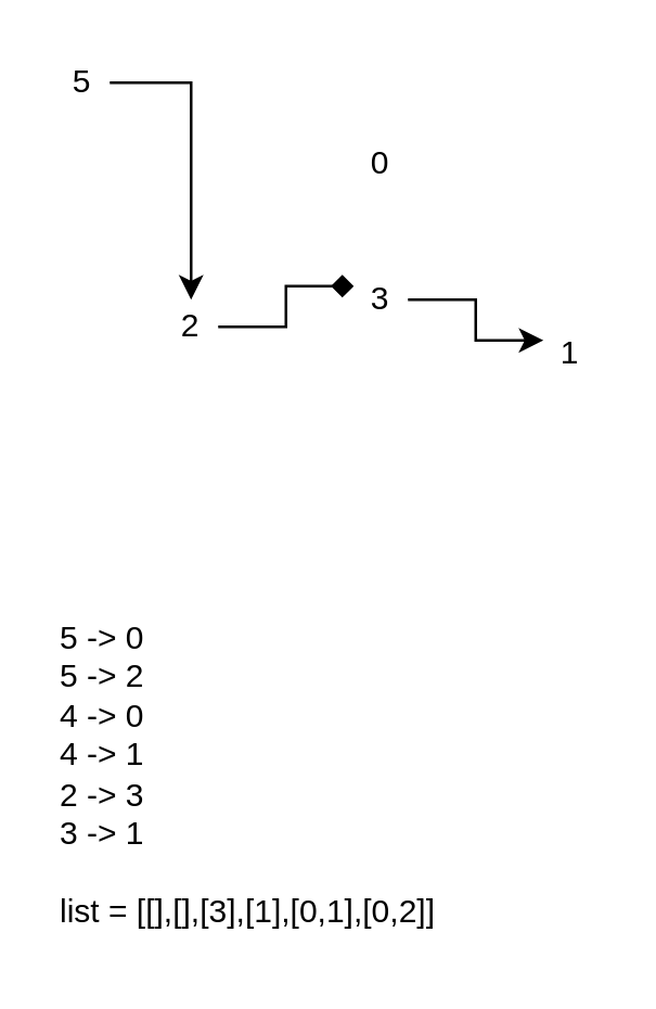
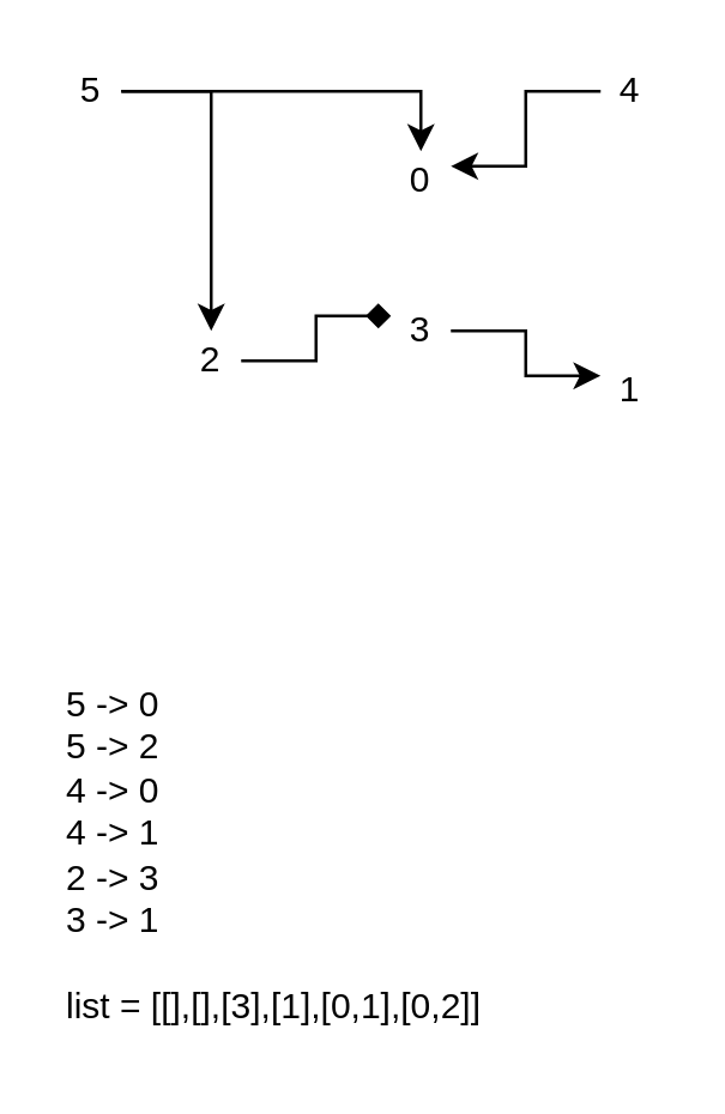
  <mxCell id="0" />
  <mxCell id="1" parent="0" />
  <mxCell id="2" style="edgeStyle=orthogonalEdgeStyle;rounded=0;orthogonalLoop=1;jettySize=auto;html=1;entryX=0.5;entryY=0;entryDx=0;entryDy=0;" edge="1" parent="1" source="4" target="6"><mxGeometry relative="1" as="geometry" /></mxCell>
+ <mxCell id="3" style="edgeStyle=orthogonalEdgeStyle;rounded=0;orthogonalLoop=1;jettySize=auto;html=1;" edge="1" parent="1" source="4" target="7"><mxGeometry relative="1" as="geometry" /></mxCell>
  <mxCell id="4" value="5" style="text;html=1;align=center;verticalAlign=middle;whiteSpace=wrap;rounded=0;" vertex="1" parent="1"><mxGeometry x="20" y="20" width="20" height="20" as="geometry" /></mxCell>
  <mxCell id="5" style="edgeStyle=orthogonalEdgeStyle;rounded=0;orthogonalLoop=1;jettySize=auto;html=1;entryX=0;entryY=0.25;entryDx=0;entryDy=0;endArrow=diamond;" edge="1" parent="1" source="6" target="11"><mxGeometry relative="1" as="geometry" /></mxCell>
  <mxCell id="6" value="2" style="text;html=1;align=center;verticalAlign=middle;whiteSpace=wrap;rounded=0;" vertex="1" parent="1"><mxGeometry x="60" y="110" width="20" height="20" as="geometry" /></mxCell>
  <mxCell id="7" value="0" style="text;html=1;align=center;verticalAlign=middle;whiteSpace=wrap;rounded=0;" vertex="1" parent="1"><mxGeometry x="130" y="50" width="20" height="20" as="geometry" /></mxCell>
+ <mxCell id="8" style="edgeStyle=orthogonalEdgeStyle;rounded=0;orthogonalLoop=1;jettySize=auto;html=1;entryX=1;entryY=0.25;entryDx=0;entryDy=0;" edge="1" parent="1" source="9" target="7"><mxGeometry relative="1" as="geometry" /></mxCell>
+ <mxCell id="9" value="4" style="text;html=1;align=center;verticalAlign=middle;whiteSpace=wrap;rounded=0;" vertex="1" parent="1"><mxGeometry x="200" y="20" width="20" height="20" as="geometry" /></mxCell>
  <mxCell id="10" style="edgeStyle=orthogonalEdgeStyle;rounded=0;orthogonalLoop=1;jettySize=auto;html=1;entryX=0;entryY=0.25;entryDx=0;entryDy=0;" edge="1" parent="1" source="11" target="12"><mxGeometry relative="1" as="geometry" /></mxCell>
  <mxCell id="11" value="3" style="text;html=1;align=center;verticalAlign=middle;whiteSpace=wrap;rounded=0;" vertex="1" parent="1"><mxGeometry x="130" y="100" width="20" height="20" as="geometry" /></mxCell>
  <mxCell id="12" value="1" style="text;html=1;align=center;verticalAlign=middle;whiteSpace=wrap;rounded=0;" vertex="1" parent="1"><mxGeometry x="200" y="120" width="20" height="20" as="geometry" /></mxCell>
  <mxCell id="13" value="5 -&amp;gt; 0&lt;div&gt;5 -&amp;gt; 2&lt;/div&gt;&lt;div&gt;4 -&amp;gt; 0&lt;/div&gt;&lt;div&gt;4 -&amp;gt; 1&lt;/div&gt;&lt;div&gt;2 -&amp;gt; 3&lt;/div&gt;&lt;div&gt;3 -&amp;gt; 1&lt;/div&gt;&lt;div&gt;&lt;br&gt;&lt;/div&gt;&lt;div&gt;list = [[],[],[3],[1],[0,1],[0,2]]&lt;/div&gt;" style="text;html=1;align=left;verticalAlign=middle;whiteSpace=wrap;rounded=0;" vertex="1" parent="1"><mxGeometry x="20" y="220" width="180" height="130" as="geometry" /></mxCell>
